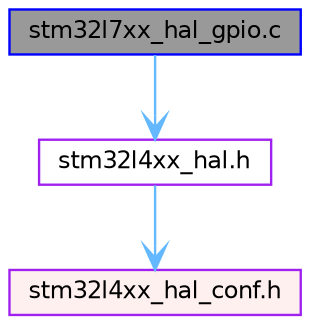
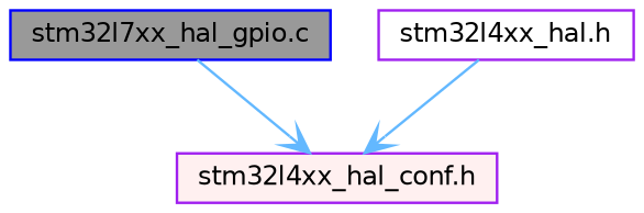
  digraph {
    node [color=purple fontname=Helvetica fontsize=10 shape=box style=filled]
    edge [arrowhead=vee color=steelblue1 fontname=Helvetica fontsize=10 labelfontname=Helvetica labelfontsize=10 style=solid]
    n1 [color=blue fillcolor=grey60 fontcolor=black height=0.2 label="stm32l7xx_hal_gpio.c" width=0.4]
    n2 [fillcolor=white height=0.2 label="stm32l4xx_hal.h" width=0.4]
    n3 [fillcolor="#FFF0F0" height=0.2 label="stm32l4xx_hal_conf.h" width=0.4]
-   n1 -> n2
+   n1 -> n3
    n2 -> n3
  }
